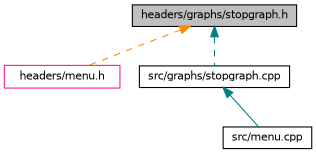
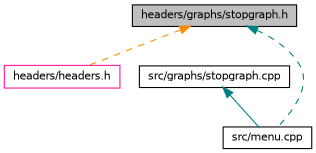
  digraph {
    node [color=black fillcolor=white fontname=Helvetica fontsize=10 shape=record style=filled]
    edge [color=teal dir=back fontname=Helvetica fontsize=10 labelfontname=Helvetica labelfontsize=10 style=dashed]
    n1 [fillcolor=grey75 fontcolor=black height=0.2 label="headers/graphs/stopgraph.h" width=0.4]
-   n2 [color=deeppink height=0.2 label="headers/menu.h" width=0.4]
+   n2 [color=deeppink height=0.2 label="headers/headers.h" width=0.4]
    n3 [height=0.2 label="src/graphs/stopgraph.cpp" width=0.4]
    n4 [height=0.2 label="src/menu.cpp" width=0.4]
    n1 -> n2 [color=darkorange]
-   n1 -> n3
+   n1 -> n4
    n3 -> n4 [style=solid]
  }
